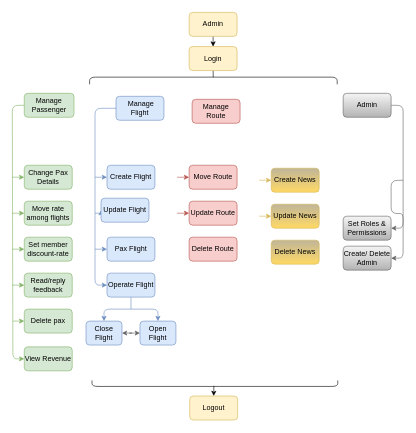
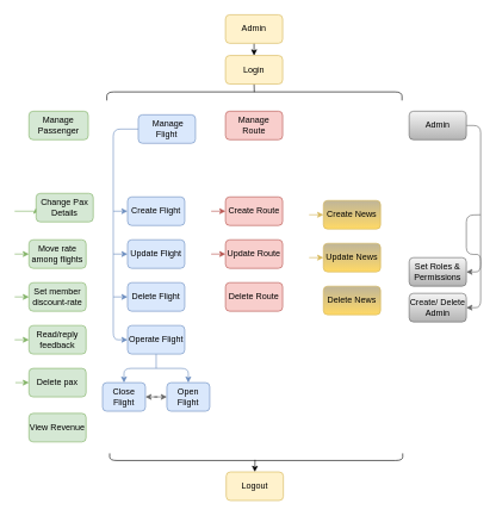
  <mxCell id="0" />
  <mxCell id="1" parent="0" />
  <mxCell id="2" style="edgeStyle=none;rounded=1;orthogonalLoop=1;jettySize=auto;html=1;exitX=0.5;exitY=1;exitDx=0;exitDy=0;entryX=0.5;entryY=0;entryDx=0;entryDy=0;endArrow=classic;endFill=1;" parent="1" source="3" target="5" edge="1"><mxGeometry relative="1" as="geometry" /></mxCell>
  <mxCell id="3" value="Admin" style="rounded=1;whiteSpace=wrap;html=1;fillColor=#fff2cc;strokeColor=#d6b656;" parent="1" vertex="1"><mxGeometry x="315" y="20" width="80" height="40" as="geometry" /></mxCell>
  <mxCell id="4" style="edgeStyle=orthogonalEdgeStyle;rounded=1;orthogonalLoop=1;jettySize=auto;html=1;exitX=0.5;exitY=1;exitDx=0;exitDy=0;fontFamily=Helvetica;fontSize=12;startArrow=none;startFill=0;endArrow=none;endFill=0;" parent="1" source="5" edge="1"><mxGeometry relative="1" as="geometry"><mxPoint x="355.333" y="128.167" as="targetPoint" /></mxGeometry></mxCell>
  <mxCell id="5" value="Login" style="rounded=1;whiteSpace=wrap;html=1;fillColor=#fff2cc;strokeColor=#d6b656;horizontal=1;verticalAlign=middle;" parent="1" vertex="1"><mxGeometry x="315" y="77" width="80" height="40" as="geometry" /></mxCell>
  <mxCell id="6" style="edgeStyle=orthogonalEdgeStyle;rounded=1;orthogonalLoop=1;jettySize=auto;html=1;exitX=0;exitY=0.5;exitDx=0;exitDy=0;entryX=0;entryY=0.5;entryDx=0;entryDy=0;fillColor=#dae8fc;strokeColor=#6c8ebf;" parent="1" source="7" target="23" edge="1"><mxGeometry relative="1" as="geometry" /></mxCell>
  <mxCell id="7" value="&amp;nbsp;Manage &lt;br&gt;Flight" style="rounded=1;whiteSpace=wrap;html=1;fillColor=#dae8fc;strokeColor=#6c8ebf;" parent="1" vertex="1"><mxGeometry x="193" y="160" width="80" height="40" as="geometry" /></mxCell>
- <mxCell id="8" value="Manage Route" style="rounded=1;whiteSpace=wrap;html=1;fillColor=#f8cecc;strokeColor=#b85450;" parent="1" vertex="1"><mxGeometry x="320" y="165" width="80" height="40" as="geometry" /></mxCell>
+ <mxCell id="8" value="Manage Route" style="rounded=1;whiteSpace=wrap;html=1;fillColor=#f8cecc;strokeColor=#b85450;" parent="1" vertex="1"><mxGeometry x="315" y="155" width="80" height="40" as="geometry" /></mxCell>
  <mxCell id="9" style="edgeStyle=orthogonalEdgeStyle;rounded=1;orthogonalLoop=1;jettySize=auto;html=1;fontFamily=Helvetica;fontSize=12;startArrow=none;startFill=0;endArrow=none;endFill=0;" parent="1" edge="1"><mxGeometry relative="1" as="geometry"><mxPoint x="149" y="140" as="sourcePoint" /><mxPoint x="562" y="140" as="targetPoint" /><Array as="points"><mxPoint x="148.5" y="128" /><mxPoint x="561.5" y="128" /></Array></mxGeometry></mxCell>
  <mxCell id="10" value="Manage&lt;br&gt;Passenger" style="rounded=1;whiteSpace=wrap;html=1;fillColor=#d5e8d4;strokeColor=#82b366;" parent="1" vertex="1"><mxGeometry x="40" y="155" width="83" height="40" as="geometry" /></mxCell>
  <mxCell id="11" style="edgeStyle=orthogonalEdgeStyle;rounded=1;orthogonalLoop=1;jettySize=auto;html=1;entryX=0;entryY=0.5;entryDx=0;entryDy=0;fillColor=#dae8fc;strokeColor=#6c8ebf;" parent="1" target="12" edge="1"><mxGeometry relative="1" as="geometry"><mxPoint x="158" y="295" as="sourcePoint" /></mxGeometry></mxCell>
  <mxCell id="12" value="Create Flight" style="rounded=1;whiteSpace=wrap;html=1;fillColor=#dae8fc;strokeColor=#6c8ebf;" parent="1" vertex="1"><mxGeometry x="178" y="275" width="80" height="40" as="geometry" /></mxCell>
  <mxCell id="13" style="edgeStyle=orthogonalEdgeStyle;rounded=1;orthogonalLoop=1;jettySize=auto;html=1;entryX=0;entryY=0.5;entryDx=0;entryDy=0;fillColor=#dae8fc;strokeColor=#6c8ebf;" parent="1" target="14" edge="1"><mxGeometry relative="1" as="geometry"><mxPoint x="158" y="355" as="sourcePoint" /></mxGeometry></mxCell>
- <mxCell id="14" value="Update Flight" style="rounded=1;whiteSpace=wrap;html=1;fillColor=#dae8fc;strokeColor=#6c8ebf;" parent="1" vertex="1"><mxGeometry x="168" y="330" width="80" height="40" as="geometry" /></mxCell>
+ <mxCell id="14" value="Update Flight" style="rounded=1;whiteSpace=wrap;html=1;fillColor=#dae8fc;strokeColor=#6c8ebf;" parent="1" vertex="1"><mxGeometry x="178" y="335" width="80" height="40" as="geometry" /></mxCell>
  <mxCell id="15" style="edgeStyle=orthogonalEdgeStyle;rounded=1;orthogonalLoop=1;jettySize=auto;html=1;entryX=0;entryY=0.5;entryDx=0;entryDy=0;fillColor=#dae8fc;strokeColor=#6c8ebf;" parent="1" target="16" edge="1"><mxGeometry relative="1" as="geometry"><mxPoint x="158" y="415" as="sourcePoint" /></mxGeometry></mxCell>
- <mxCell id="16" value="Pax Flight" style="rounded=1;whiteSpace=wrap;html=1;fillColor=#dae8fc;strokeColor=#6c8ebf;" parent="1" vertex="1"><mxGeometry x="178" y="395" width="80" height="40" as="geometry" /></mxCell>
+ <mxCell id="16" value="Delete Flight" style="rounded=1;whiteSpace=wrap;html=1;fillColor=#dae8fc;strokeColor=#6c8ebf;" parent="1" vertex="1"><mxGeometry x="178" y="395" width="80" height="40" as="geometry" /></mxCell>
  <mxCell id="17" style="edgeStyle=orthogonalEdgeStyle;rounded=1;orthogonalLoop=1;jettySize=auto;html=1;exitX=0;exitY=0.5;exitDx=0;exitDy=0;startArrow=none;startFill=0;endArrow=classic;endFill=1;entryX=0;entryY=0.5;entryDx=0;entryDy=0;fillColor=#f8cecc;strokeColor=#b85450;" parent="1" target="18" edge="1"><mxGeometry relative="1" as="geometry"><mxPoint x="295" y="295" as="sourcePoint" /></mxGeometry></mxCell>
- <mxCell id="18" value="Move Route" style="rounded=1;whiteSpace=wrap;html=1;fillColor=#f8cecc;strokeColor=#b85450;" parent="1" vertex="1"><mxGeometry x="315" y="275" width="80" height="40" as="geometry" /></mxCell>
+ <mxCell id="18" value="Create Route" style="rounded=1;whiteSpace=wrap;html=1;fillColor=#f8cecc;strokeColor=#b85450;" parent="1" vertex="1"><mxGeometry x="315" y="275" width="80" height="40" as="geometry" /></mxCell>
  <mxCell id="19" style="edgeStyle=orthogonalEdgeStyle;rounded=1;orthogonalLoop=1;jettySize=auto;html=1;exitX=0;exitY=0.5;exitDx=0;exitDy=0;startArrow=none;startFill=0;endArrow=classic;endFill=1;entryX=0;entryY=0.5;entryDx=0;entryDy=0;fillColor=#f8cecc;strokeColor=#b85450;" parent="1" target="20" edge="1"><mxGeometry relative="1" as="geometry"><mxPoint x="295" y="355" as="sourcePoint" /></mxGeometry></mxCell>
  <mxCell id="20" value="Update Route" style="rounded=1;whiteSpace=wrap;html=1;fillColor=#f8cecc;strokeColor=#b85450;" parent="1" vertex="1"><mxGeometry x="315" y="335" width="80" height="40" as="geometry" /></mxCell>
  <mxCell id="21" value="Delete Route" style="rounded=1;whiteSpace=wrap;html=1;fillColor=#f8cecc;strokeColor=#b85450;" parent="1" vertex="1"><mxGeometry x="315" y="395" width="80" height="40" as="geometry" /></mxCell>
  <mxCell id="22" style="edgeStyle=orthogonalEdgeStyle;rounded=1;orthogonalLoop=1;jettySize=auto;html=1;exitX=0.5;exitY=1;exitDx=0;exitDy=0;fontFamily=Helvetica;fontSize=12;startArrow=none;startFill=0;endArrow=none;endFill=0;fillColor=#dae8fc;strokeColor=#6c8ebf;" parent="1" source="23" edge="1"><mxGeometry relative="1" as="geometry"><mxPoint x="218" y="515" as="targetPoint" /></mxGeometry></mxCell>
  <mxCell id="23" value="Operate Flight" style="rounded=1;whiteSpace=wrap;html=1;fillColor=#dae8fc;strokeColor=#6c8ebf;" parent="1" vertex="1"><mxGeometry x="178" y="455" width="80" height="40" as="geometry" /></mxCell>
  <mxCell id="24" style="edgeStyle=orthogonalEdgeStyle;rounded=0;orthogonalLoop=1;jettySize=auto;html=1;entryX=0;entryY=0.5;entryDx=0;entryDy=0;fillColor=#d5e8d4;strokeColor=#82b366;" parent="1" target="25" edge="1"><mxGeometry relative="1" as="geometry"><mxPoint x="20" y="295" as="sourcePoint" /></mxGeometry></mxCell>
- <mxCell id="25" value="Change Pax&lt;br&gt;Details" style="rounded=1;whiteSpace=wrap;html=1;fillColor=#d5e8d4;strokeColor=#82b366;" parent="1" vertex="1"><mxGeometry x="40" y="275" width="80" height="40" as="geometry" /></mxCell>
- <mxCell id="26" style="edgeStyle=none;rounded=1;orthogonalLoop=1;jettySize=auto;html=1;endArrow=classic;endFill=1;entryX=0;entryY=0.5;entryDx=0;entryDy=0;fillColor=#d5e8d4;strokeColor=#82b366;exitX=0;exitY=0.5;exitDx=0;exitDy=0;" parent="1" source="10" target="27" edge="1"><mxGeometry relative="1" as="geometry"><mxPoint x="0" y="495" as="sourcePoint" /><Array as="points"><mxPoint x="20" y="175" /><mxPoint x="21" y="598" /></Array></mxGeometry></mxCell>
+ <mxCell id="25" value="Change Pax&lt;br&gt;Details" style="rounded=1;whiteSpace=wrap;html=1;fillColor=#d5e8d4;strokeColor=#82b366;" parent="1" vertex="1"><mxGeometry x="50" y="270" width="80" height="40" as="geometry" /></mxCell>
  <mxCell id="27" value="View Revenue" style="rounded=1;whiteSpace=wrap;html=1;fillColor=#d5e8d4;strokeColor=#82b366;" parent="1" vertex="1"><mxGeometry x="40" y="578" width="80" height="40" as="geometry" /></mxCell>
  <mxCell id="28" style="edgeStyle=orthogonalEdgeStyle;rounded=1;orthogonalLoop=1;jettySize=auto;html=1;exitX=0.5;exitY=0;exitDx=0;exitDy=0;fontFamily=Helvetica;fontSize=12;startArrow=classic;startFill=1;endArrow=none;endFill=0;" parent="1" source="29" edge="1"><mxGeometry relative="1" as="geometry"><mxPoint x="356.333" y="643" as="targetPoint" /></mxGeometry></mxCell>
  <mxCell id="29" value="Logout" style="rounded=1;whiteSpace=wrap;html=1;fillColor=#fff2cc;strokeColor=#d6b656;" parent="1" vertex="1"><mxGeometry x="316" y="660" width="80" height="40" as="geometry" /></mxCell>
  <mxCell id="30" style="edgeStyle=orthogonalEdgeStyle;rounded=0;orthogonalLoop=1;jettySize=auto;html=1;endArrow=classic;endFill=1;strokeColor=#82b366;entryX=0;entryY=0.5;entryDx=0;entryDy=0;fillColor=#d5e8d4;" parent="1" target="31" edge="1"><mxGeometry relative="1" as="geometry"><mxPoint x="20" y="475" as="sourcePoint" /></mxGeometry></mxCell>
  <mxCell id="31" value="Read/reply feedback" style="rounded=1;whiteSpace=wrap;html=1;fillColor=#d5e8d4;strokeColor=#82b366;" parent="1" vertex="1"><mxGeometry x="40" y="455" width="80" height="40" as="geometry" /></mxCell>
  <mxCell id="32" style="edgeStyle=orthogonalEdgeStyle;rounded=1;orthogonalLoop=1;jettySize=auto;html=1;exitX=0;exitY=0.5;exitDx=0;exitDy=0;fontFamily=Helvetica;fontSize=12;startArrow=none;startFill=0;endArrow=classic;endFill=1;entryX=0;entryY=0.5;entryDx=0;entryDy=0;fillColor=#d5e8d4;strokeColor=#82b366;" parent="1" target="33" edge="1"><mxGeometry relative="1" as="geometry"><mxPoint x="20" y="415" as="sourcePoint" /></mxGeometry></mxCell>
  <mxCell id="33" value="Set member discount-rate" style="rounded=1;whiteSpace=wrap;html=1;fillColor=#d5e8d4;strokeColor=#82b366;" parent="1" vertex="1"><mxGeometry x="40" y="395" width="80" height="40" as="geometry" /></mxCell>
  <mxCell id="34" style="edgeStyle=orthogonalEdgeStyle;rounded=0;orthogonalLoop=1;jettySize=auto;html=1;entryX=0;entryY=0.5;entryDx=0;entryDy=0;fillColor=#d5e8d4;strokeColor=#82b366;" parent="1" target="35" edge="1"><mxGeometry relative="1" as="geometry"><mxPoint x="20" y="355" as="sourcePoint" /></mxGeometry></mxCell>
  <mxCell id="35" value="Move rate&lt;br&gt;among flights" style="rounded=1;whiteSpace=wrap;html=1;fillColor=#d5e8d4;strokeColor=#82b366;" parent="1" vertex="1"><mxGeometry x="40" y="335" width="80" height="40" as="geometry" /></mxCell>
  <mxCell id="36" style="edgeStyle=orthogonalEdgeStyle;rounded=1;orthogonalLoop=1;jettySize=auto;html=1;exitX=0.5;exitY=1;exitDx=0;exitDy=0;entryX=0.5;entryY=1;entryDx=0;entryDy=0;fillColor=#dae8fc;strokeColor=#6c8ebf;horizontal=0;" parent="1" edge="1"><mxGeometry relative="1" as="geometry"><mxPoint x="233" y="625" as="sourcePoint" /><mxPoint x="233" y="625" as="targetPoint" /></mxGeometry></mxCell>
  <mxCell id="37" value="&lt;span style=&quot;&quot;&gt;Open Flight&lt;/span&gt;" style="rounded=1;whiteSpace=wrap;html=1;fillColor=#dae8fc;strokeColor=#6c8ebf;rotation=90;horizontal=0;flipH=0;flipV=0;" parent="1" vertex="1"><mxGeometry x="243" y="525" width="40" height="60" as="geometry" /></mxCell>
  <mxCell id="38" style="edgeStyle=orthogonalEdgeStyle;rounded=1;orthogonalLoop=1;jettySize=auto;html=1;exitX=0;exitY=0.5;exitDx=0;exitDy=0;entryX=0;entryY=0.5;entryDx=0;entryDy=0;startArrow=classic;startFill=1;fillColor=#dae8fc;strokeColor=#6c8ebf;" parent="1" source="40" target="37" edge="1"><mxGeometry relative="1" as="geometry"><Array as="points"><mxPoint x="173" y="515" /><mxPoint x="263" y="515" /></Array></mxGeometry></mxCell>
  <mxCell id="39" value="" style="edgeStyle=orthogonalEdgeStyle;rounded=1;orthogonalLoop=1;jettySize=auto;html=1;fontFamily=Helvetica;fontSize=12;startArrow=classic;startFill=1;endArrow=classic;endFill=1;fillColor=#f5f5f5;strokeColor=#666666;" parent="1" source="40" target="37" edge="1"><mxGeometry relative="1" as="geometry" /></mxCell>
  <mxCell id="40" value="Close Flight" style="rounded=1;whiteSpace=wrap;html=1;fillColor=#dae8fc;strokeColor=#6c8ebf;rotation=90;horizontal=0;flipH=0;flipV=1;" parent="1" vertex="1"><mxGeometry x="153" y="525" width="40" height="60" as="geometry" /></mxCell>
  <mxCell id="41" style="edgeStyle=orthogonalEdgeStyle;rounded=1;orthogonalLoop=1;jettySize=auto;html=1;exitX=1;exitY=0.5;exitDx=0;exitDy=0;fontFamily=Helvetica;fontSize=12;startArrow=none;startFill=0;endArrow=classic;endFill=1;fillColor=#f5f5f5;strokeColor=#666666;gradientColor=#b3b3b3;entryX=1;entryY=0.5;entryDx=0;entryDy=0;" parent="1" source="42" edge="1" target="45"><mxGeometry relative="1" as="geometry"><mxPoint x="672" y="335" as="targetPoint" /><Array as="points"><mxPoint x="672" y="175" /><mxPoint x="672" y="380" /></Array></mxGeometry></mxCell>
  <mxCell id="42" value="Admin" style="rounded=1;whiteSpace=wrap;html=1;fillColor=#f5f5f5;strokeColor=#666666;gradientColor=#b3b3b3;" parent="1" vertex="1"><mxGeometry x="572" y="155" width="80" height="40" as="geometry" /></mxCell>
  <mxCell id="43" style="edgeStyle=orthogonalEdgeStyle;rounded=1;orthogonalLoop=1;jettySize=auto;html=1;exitX=1;exitY=0.5;exitDx=0;exitDy=0;endArrow=classic;endFill=1;entryX=1;entryY=0.5;entryDx=0;entryDy=0;fillColor=#f5f5f5;strokeColor=#666666;" edge="1" parent="1" target="44"><mxGeometry relative="1" as="geometry"><mxPoint x="672" y="300" as="sourcePoint" /></mxGeometry></mxCell>
  <mxCell id="44" value="Create/ Delete Admin" style="rounded=1;whiteSpace=wrap;html=1;fillColor=#f5f5f5;strokeColor=#666666;gradientColor=#b3b3b3;" parent="1" vertex="1"><mxGeometry x="572" y="410" width="80" height="40" as="geometry" /></mxCell>
  <mxCell id="45" value="Set Roles &amp;amp; Permissions" style="rounded=1;whiteSpace=wrap;html=1;fillColor=#f5f5f5;strokeColor=#666666;gradientColor=#b3b3b3;" parent="1" vertex="1"><mxGeometry x="572" y="360" width="80" height="40" as="geometry" /></mxCell>
  <mxCell id="46" style="edgeStyle=orthogonalEdgeStyle;rounded=1;orthogonalLoop=1;jettySize=auto;html=1;fontFamily=Helvetica;fontSize=12;startArrow=none;startFill=0;endArrow=none;endFill=0;" parent="1" edge="1"><mxGeometry relative="1" as="geometry"><mxPoint x="153" y="634" as="sourcePoint" /><mxPoint x="563" y="634" as="targetPoint" /><Array as="points"><mxPoint x="153" y="644" /><mxPoint x="563" y="644" /></Array></mxGeometry></mxCell>
  <mxCell id="47" style="edgeStyle=orthogonalEdgeStyle;rounded=0;orthogonalLoop=1;jettySize=auto;html=1;exitX=0;exitY=0.5;exitDx=0;exitDy=0;entryX=0;entryY=0.5;entryDx=0;entryDy=0;fillColor=#d5e8d4;strokeColor=#82b366;" parent="1" target="48" edge="1"><mxGeometry relative="1" as="geometry"><mxPoint x="21" y="535" as="sourcePoint" /></mxGeometry></mxCell>
  <mxCell id="48" value="Delete pax" style="rounded=1;whiteSpace=wrap;html=1;fillColor=#d5e8d4;strokeColor=#82b366;" parent="1" vertex="1"><mxGeometry x="40" y="515" width="80" height="40" as="geometry" /></mxCell>
  <mxCell id="49" value="Delete News" style="rounded=1;whiteSpace=wrap;html=1;fillColor=#BFB599;strokeColor=#d6b656;rotation=90;direction=south;flipH=1;flipV=1;verticalAlign=middle;horizontal=0;gradientColor=#ffd966;" vertex="1" parent="1"><mxGeometry x="472" y="380" width="40" height="80" as="geometry" /></mxCell>
  <mxCell id="50" style="edgeStyle=orthogonalEdgeStyle;rounded=1;orthogonalLoop=1;jettySize=auto;html=1;exitX=1;exitY=0.5;exitDx=0;exitDy=0;entryX=1;entryY=0.5;entryDx=0;entryDy=0;fillColor=#fff2cc;strokeColor=#d6b656;" edge="1" parent="1" target="51"><mxGeometry relative="1" as="geometry"><mxPoint x="432" y="300" as="sourcePoint" /></mxGeometry></mxCell>
  <mxCell id="51" value="Create News" style="rounded=1;whiteSpace=wrap;html=1;fillColor=#BFB599;strokeColor=#d6b656;rotation=90;direction=south;flipH=1;flipV=1;verticalAlign=middle;horizontal=0;gradientColor=#ffd966;" vertex="1" parent="1"><mxGeometry x="472" y="260" width="40" height="80" as="geometry" /></mxCell>
  <mxCell id="52" style="edgeStyle=orthogonalEdgeStyle;rounded=1;orthogonalLoop=1;jettySize=auto;html=1;exitX=1;exitY=0.5;exitDx=0;exitDy=0;entryX=1;entryY=0.5;entryDx=0;entryDy=0;fillColor=#fff2cc;strokeColor=#d6b656;" edge="1" parent="1" target="53"><mxGeometry relative="1" as="geometry"><mxPoint x="432" y="360" as="sourcePoint" /></mxGeometry></mxCell>
  <mxCell id="53" value="Update News" style="rounded=1;whiteSpace=wrap;html=1;fillColor=#BFB599;strokeColor=#d6b656;rotation=90;direction=south;flipH=1;flipV=1;verticalAlign=middle;horizontal=0;gradientColor=#ffd966;" vertex="1" parent="1"><mxGeometry x="472" y="320" width="40" height="80" as="geometry" /></mxCell>
